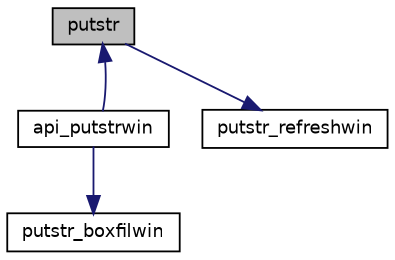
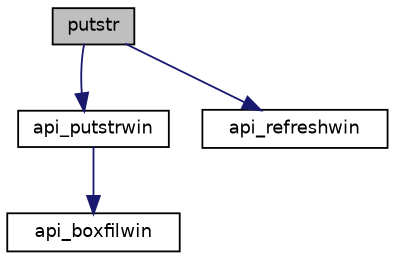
  digraph {
    rankdir=TB
    node [color=black fillcolor=white fontname=Helvetica fontsize=10 shape=record style=filled]
    edge [color=midnightblue fontname=Helvetica fontsize=10 labelfontname=Helvetica labelfontsize=10 style=solid]
    n1 [fillcolor=grey75 fontcolor=black height=0.2 label=putstr width=0.4]
    n2 [height=0.2 label=api_putstrwin width=0.4]
-   n3 [height=0.2 label=putstr_refreshwin width=0.4]
-   n4 [height=0.2 label=putstr_boxfilwin width=0.4]
-   n2 -> n1
+   n3 [height=0.2 label=api_refreshwin width=0.4]
+   n4 [height=0.2 label=api_boxfilwin width=0.4]
+   n1 -> n2
    n1 -> n3
    n2 -> n4
  }
